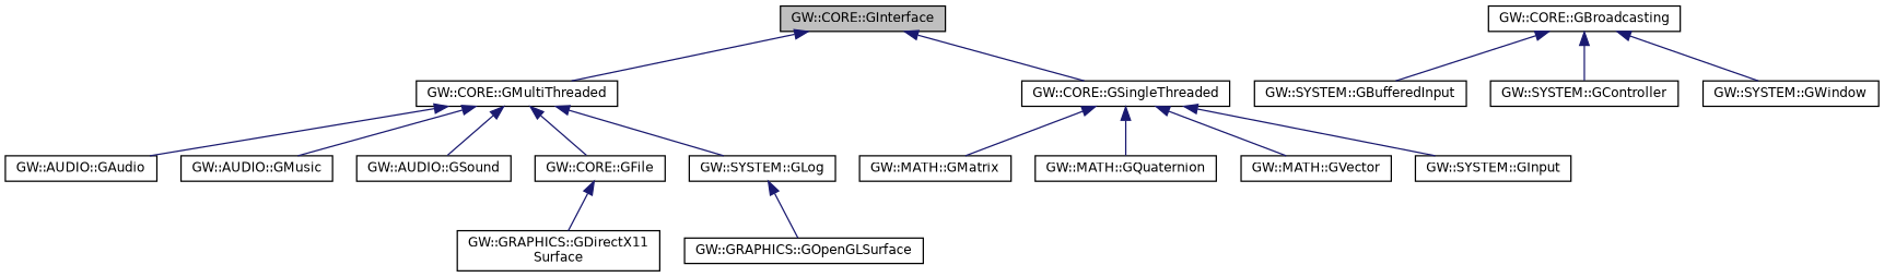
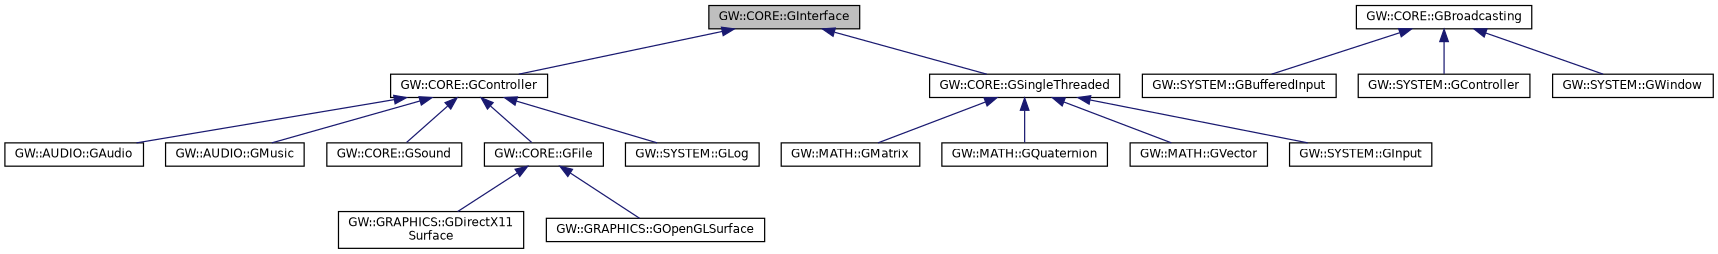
  digraph {
    rankdir=TB
    node [color=black fillcolor=white fontname=Helvetica fontsize=10 shape=record style=filled]
    edge [color=midnightblue dir=back fontname=Helvetica fontsize=10 labelfontname=Helvetica labelfontsize=10 style=solid]
    n1 [fillcolor=grey75 fontcolor=black height=0.2 label="GW::CORE::GInterface" width=0.4]
-   n2 [height=0.2 label="GW::CORE::GMultiThreaded" width=0.4]
+   n2 [height=0.2 label="GW::CORE::GController" width=0.4]
    n3 [height=0.2 label="GW::CORE::GSingleThreaded" width=0.4]
    n4 [height=0.2 label="GW::AUDIO::GAudio" width=0.4]
    n5 [height=0.2 label="GW::AUDIO::GMusic" width=0.4]
-   n6 [height=0.2 label="GW::AUDIO::GSound" width=0.4]
+   n6 [height=0.2 label="GW::CORE::GSound" width=0.4]
    n7 [height=0.2 label="GW::CORE::GFile" width=0.4]
    n8 [height=0.2 label="GW::SYSTEM::GLog" width=0.4]
    n9 [height=0.2 label="GW::MATH::GMatrix" width=0.4]
    n10 [height=0.2 label="GW::MATH::GQuaternion" width=0.4]
    n11 [height=0.2 label="GW::MATH::GVector" width=0.4]
    n12 [height=0.2 label="GW::SYSTEM::GInput" width=0.4]
    n13 [height=0.2 label="GW::CORE::GBroadcasting" width=0.4]
    n14 [height=0.2 label="GW::SYSTEM::GBufferedInput" width=0.4]
    n15 [height=0.2 label="GW::SYSTEM::GController" width=0.4]
    n16 [height=0.2 label="GW::SYSTEM::GWindow" width=0.4]
    n17 [height=0.2 label="GW::GRAPHICS::GDirectX11\lSurface" width=0.4]
    n18 [height=0.2 label="GW::GRAPHICS::GOpenGLSurface" width=0.4]
    n1 -> n2
    n1 -> n3
    n2 -> n4
    n2 -> n5
    n2 -> n6
    n2 -> n7
    n2 -> n8
    n3 -> n9
    n3 -> n10
    n3 -> n11
    n3 -> n12
    n7 -> n17
-   n8 -> n18
+   n7 -> n18
    n13 -> n14
    n13 -> n15
    n13 -> n16
  }
